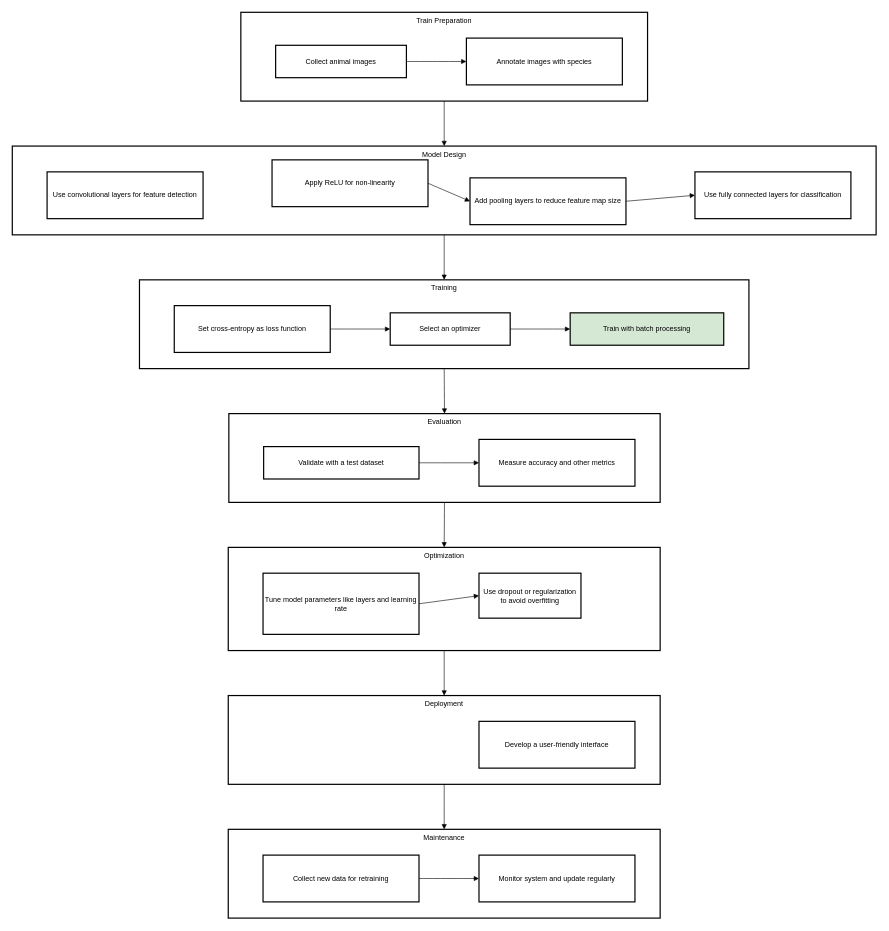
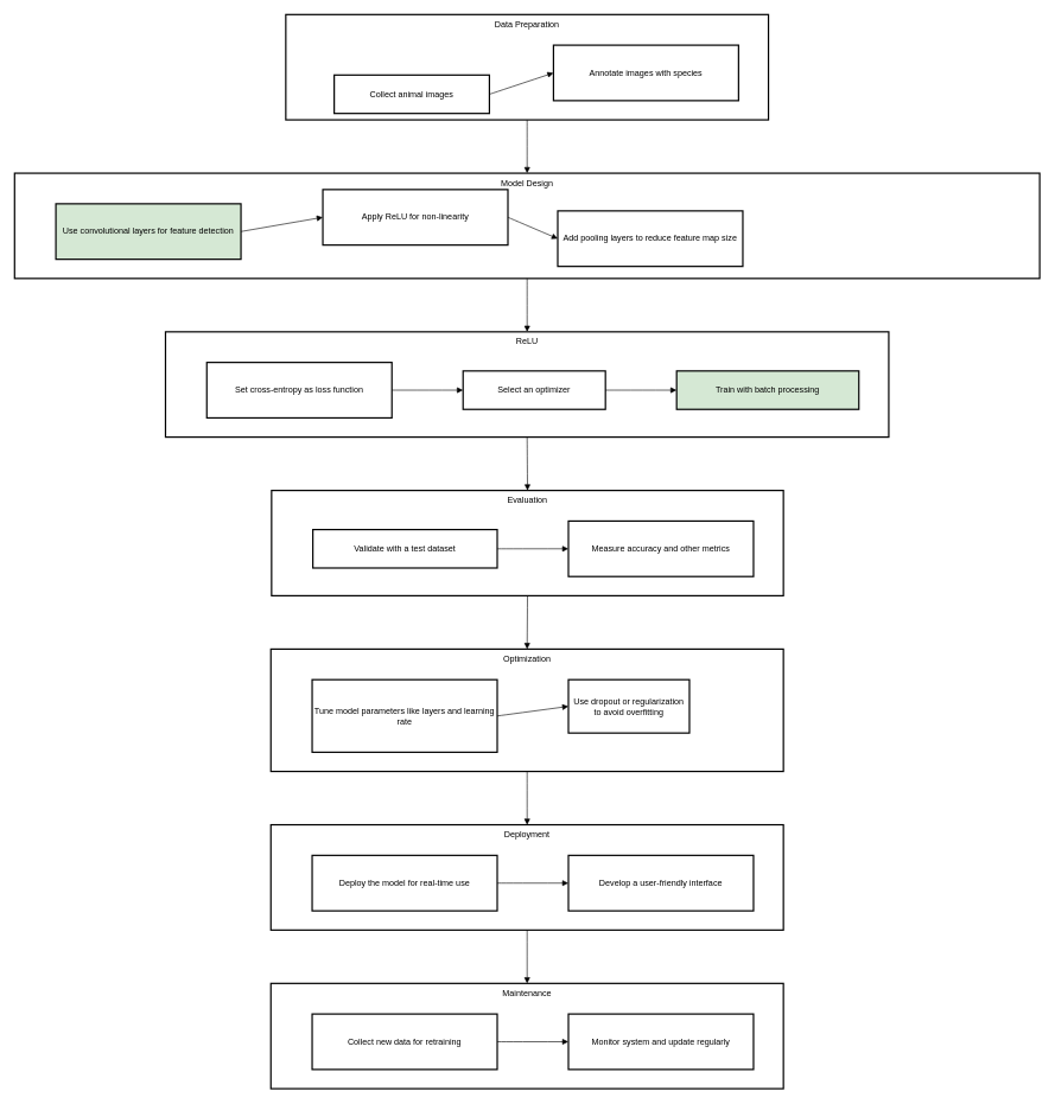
  <mxCell id="0" />
  <mxCell id="1" parent="0" />
  <mxCell id="2" value="Maintenance" style="whiteSpace=wrap;strokeWidth=2;verticalAlign=top;" vertex="1" parent="1"><mxGeometry x="380" y="1382" width="720" height="148" as="geometry" /></mxCell>
  <mxCell id="3" value="Collect new data for retraining" style="whiteSpace=wrap;strokeWidth=2;" vertex="1" parent="2"><mxGeometry x="58" y="43" width="260" height="78" as="geometry" /></mxCell>
  <mxCell id="4" value="Monitor system and update regularly" style="whiteSpace=wrap;strokeWidth=2;" vertex="1" parent="2"><mxGeometry x="418" y="43" width="260" height="78" as="geometry" /></mxCell>
  <mxCell id="5" value="" style="curved=1;startArrow=none;endArrow=block;exitX=1;exitY=0.5;entryX=0;entryY=0.5;rounded=0;" edge="1" parent="2" source="3" target="4"><mxGeometry relative="1" as="geometry"><Array as="points" /></mxGeometry></mxCell>
- <mxCell id="6" value="Train Preparation" style="whiteSpace=wrap;strokeWidth=2;verticalAlign=top;" vertex="1" parent="1"><mxGeometry x="401" y="20" width="678" height="148" as="geometry" /></mxCell>
- <mxCell id="7" value="Collect animal images" style="whiteSpace=wrap;strokeWidth=2;" vertex="1" parent="6"><mxGeometry x="58" y="55" width="218" height="54" as="geometry" /></mxCell>
+ <mxCell id="6" value="Data Preparation" style="whiteSpace=wrap;strokeWidth=2;verticalAlign=top;" vertex="1" parent="1"><mxGeometry x="401" y="20" width="678" height="148" as="geometry" /></mxCell>
+ <mxCell id="7" value="Collect animal images" style="whiteSpace=wrap;strokeWidth=2;" vertex="1" parent="6"><mxGeometry x="68" y="85" width="218" height="54" as="geometry" /></mxCell>
  <mxCell id="8" value="Annotate images with species" style="whiteSpace=wrap;strokeWidth=2;" vertex="1" parent="6"><mxGeometry x="376" y="43" width="260" height="78" as="geometry" /></mxCell>
  <mxCell id="9" value="" style="curved=1;startArrow=none;endArrow=block;exitX=1;exitY=0.5;entryX=0;entryY=0.5;rounded=0;" edge="1" parent="6" source="7" target="8"><mxGeometry relative="1" as="geometry"><Array as="points" /></mxGeometry></mxCell>
  <mxCell id="10" value="Model Design" style="whiteSpace=wrap;strokeWidth=2;verticalAlign=top;" vertex="1" parent="1"><mxGeometry x="20" y="243" width="1440" height="148" as="geometry" /></mxCell>
- <mxCell id="11" value="Use convolutional layers for feature detection" style="whiteSpace=wrap;strokeWidth=2;" vertex="1" parent="10"><mxGeometry x="58" y="43" width="260" height="78" as="geometry" /></mxCell>
+ <mxCell id="11" value="Use convolutional layers for feature detection" style="whiteSpace=wrap;strokeWidth=2;fillColor=#d5e8d4;" vertex="1" parent="10"><mxGeometry x="58" y="43" width="260" height="78" as="geometry" /></mxCell>
  <mxCell id="12" value="Apply ReLU for non-linearity" style="whiteSpace=wrap;strokeWidth=2;" vertex="1" parent="10"><mxGeometry x="433" y="23" width="260" height="78" as="geometry" /></mxCell>
  <mxCell id="13" value="Add pooling layers to reduce feature map size" style="whiteSpace=wrap;strokeWidth=2;" vertex="1" parent="10"><mxGeometry x="763" y="53" width="260" height="78" as="geometry" /></mxCell>
- <mxCell id="14" value="Use fully connected layers for classification" style="whiteSpace=wrap;strokeWidth=2;" vertex="1" parent="10"><mxGeometry x="1138" y="43" width="260" height="78" as="geometry" /></mxCell>
+ <mxCell id="15" value="" style="curved=1;startArrow=none;endArrow=block;exitX=1;exitY=0.5;entryX=0;entryY=0.5;rounded=0;" edge="1" parent="10" source="11" target="12"><mxGeometry relative="1" as="geometry"><Array as="points" /></mxGeometry></mxCell>
  <mxCell id="16" value="" style="curved=1;startArrow=none;endArrow=block;exitX=1;exitY=0.5;entryX=0;entryY=0.5;rounded=0;" edge="1" parent="10" source="12" target="13"><mxGeometry relative="1" as="geometry"><Array as="points" /></mxGeometry></mxCell>
- <mxCell id="17" value="" style="curved=1;startArrow=none;endArrow=block;exitX=1;exitY=0.5;entryX=0;entryY=0.5;rounded=0;" edge="1" parent="10" source="13" target="14"><mxGeometry relative="1" as="geometry"><Array as="points" /></mxGeometry></mxCell>
- <mxCell id="18" value="Training" style="whiteSpace=wrap;strokeWidth=2;verticalAlign=top;" vertex="1" parent="1"><mxGeometry x="232" y="466" width="1016" height="148" as="geometry" /></mxCell>
+ <mxCell id="18" value="ReLU" style="whiteSpace=wrap;strokeWidth=2;verticalAlign=top;" vertex="1" parent="1"><mxGeometry x="232" y="466" width="1016" height="148" as="geometry" /></mxCell>
  <mxCell id="19" value="Set cross-entropy as loss function" style="whiteSpace=wrap;strokeWidth=2;" vertex="1" parent="18"><mxGeometry x="58" y="43" width="260" height="78" as="geometry" /></mxCell>
  <mxCell id="20" value="Select an optimizer" style="whiteSpace=wrap;strokeWidth=2;" vertex="1" parent="18"><mxGeometry x="418" y="55" width="200" height="54" as="geometry" /></mxCell>
  <mxCell id="21" value="Train with batch processing" style="whiteSpace=wrap;strokeWidth=2;fillColor=#d5e8d4;" vertex="1" parent="18"><mxGeometry x="718" y="55" width="256" height="54" as="geometry" /></mxCell>
  <mxCell id="22" value="" style="curved=1;startArrow=none;endArrow=block;exitX=1;exitY=0.5;entryX=0;entryY=0.5;rounded=0;" edge="1" parent="18" source="19" target="20"><mxGeometry relative="1" as="geometry"><Array as="points" /></mxGeometry></mxCell>
  <mxCell id="23" value="" style="curved=1;startArrow=none;endArrow=block;exitX=1;exitY=0.5;entryX=0;entryY=0.5;rounded=0;" edge="1" parent="18" source="20" target="21"><mxGeometry relative="1" as="geometry"><Array as="points" /></mxGeometry></mxCell>
  <mxCell id="24" value="Evaluation" style="whiteSpace=wrap;strokeWidth=2;verticalAlign=top;" vertex="1" parent="1"><mxGeometry x="381" y="689" width="719" height="148" as="geometry" /></mxCell>
  <mxCell id="25" value="Validate with a test dataset" style="whiteSpace=wrap;strokeWidth=2;" vertex="1" parent="24"><mxGeometry x="58" y="55" width="259" height="54" as="geometry" /></mxCell>
  <mxCell id="26" value="Measure accuracy and other metrics" style="whiteSpace=wrap;strokeWidth=2;" vertex="1" parent="24"><mxGeometry x="417" y="43" width="260" height="78" as="geometry" /></mxCell>
  <mxCell id="27" value="" style="curved=1;startArrow=none;endArrow=block;exitX=1;exitY=0.5;entryX=0;entryY=0.5;rounded=0;" edge="1" parent="24" source="25" target="26"><mxGeometry relative="1" as="geometry"><Array as="points" /></mxGeometry></mxCell>
  <mxCell id="28" value="Optimization" style="whiteSpace=wrap;strokeWidth=2;verticalAlign=top;" vertex="1" parent="1"><mxGeometry x="380" y="912" width="720" height="172" as="geometry" /></mxCell>
  <mxCell id="29" value="Tune model parameters like layers and learning rate" style="whiteSpace=wrap;strokeWidth=2;" vertex="1" parent="28"><mxGeometry x="58" y="43" width="260" height="102" as="geometry" /></mxCell>
  <mxCell id="30" value="Use dropout or regularization to avoid overfitting" style="whiteSpace=wrap;strokeWidth=2;" vertex="1" parent="28"><mxGeometry x="418" y="43" width="170" height="75" as="geometry" /></mxCell>
  <mxCell id="31" value="" style="curved=1;startArrow=none;endArrow=block;exitX=1;exitY=0.5;entryX=0;entryY=0.5;rounded=0;" edge="1" parent="28" source="29" target="30"><mxGeometry relative="1" as="geometry"><Array as="points" /></mxGeometry></mxCell>
  <mxCell id="32" value="Deployment" style="whiteSpace=wrap;strokeWidth=2;verticalAlign=top;" vertex="1" parent="1"><mxGeometry x="380" y="1159" width="720" height="148" as="geometry" /></mxCell>
+ <mxCell id="33" value="Deploy the model for real-time use" style="whiteSpace=wrap;strokeWidth=2;" vertex="1" parent="32"><mxGeometry x="58" y="43" width="260" height="78" as="geometry" /></mxCell>
  <mxCell id="34" value="Develop a user-friendly interface" style="whiteSpace=wrap;strokeWidth=2;" vertex="1" parent="32"><mxGeometry x="418" y="43" width="260" height="78" as="geometry" /></mxCell>
+ <mxCell id="35" value="" style="curved=1;startArrow=none;endArrow=block;exitX=1;exitY=0.5;entryX=0;entryY=0.5;rounded=0;" edge="1" parent="32" source="33" target="34"><mxGeometry relative="1" as="geometry"><Array as="points" /></mxGeometry></mxCell>
  <mxCell id="36" value="" style="curved=1;startArrow=none;endArrow=block;exitX=0.5;exitY=1;entryX=0.5;entryY=0;rounded=0;" edge="1" parent="1" source="6" target="10"><mxGeometry relative="1" as="geometry"><Array as="points" /></mxGeometry></mxCell>
  <mxCell id="37" value="" style="curved=1;startArrow=none;endArrow=block;exitX=0.5;exitY=1;entryX=0.5;entryY=0;rounded=0;" edge="1" parent="1" source="10" target="18"><mxGeometry relative="1" as="geometry"><Array as="points" /></mxGeometry></mxCell>
  <mxCell id="38" value="" style="curved=1;startArrow=none;endArrow=block;exitX=0.5;exitY=1;entryX=0.5;entryY=0;rounded=0;" edge="1" parent="1" source="18" target="24"><mxGeometry relative="1" as="geometry"><Array as="points" /></mxGeometry></mxCell>
  <mxCell id="39" value="" style="curved=1;startArrow=none;endArrow=block;exitX=0.5;exitY=1;entryX=0.5;entryY=0;rounded=0;" edge="1" parent="1" source="24" target="28"><mxGeometry relative="1" as="geometry"><Array as="points" /></mxGeometry></mxCell>
  <mxCell id="40" value="" style="curved=1;startArrow=none;endArrow=block;exitX=0.5;exitY=1;entryX=0.5;entryY=0;rounded=0;" edge="1" parent="1" source="28" target="32"><mxGeometry relative="1" as="geometry"><Array as="points" /></mxGeometry></mxCell>
  <mxCell id="41" value="" style="curved=1;startArrow=none;endArrow=block;exitX=0.5;exitY=1;entryX=0.5;entryY=0;rounded=0;" edge="1" parent="1" source="32" target="2"><mxGeometry relative="1" as="geometry"><Array as="points" /></mxGeometry></mxCell>
